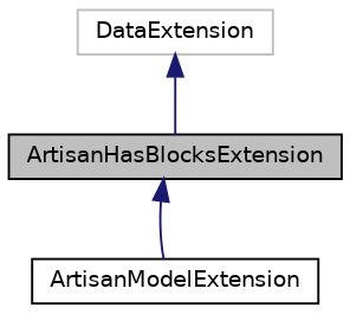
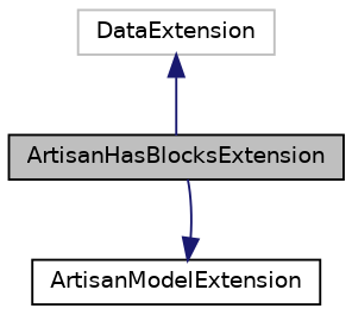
  digraph {
    node [color=black fillcolor=white fontname=Helvetica fontsize=10 shape=record style=filled]
    edge [color=midnightblue dir=back fontname=Helvetica fontsize=10 labelfontname=Helvetica labelfontsize=10 style=solid]
    n1 [fillcolor=grey75 fontcolor=black height=0.2 label=ArtisanHasBlocksExtension width=0.4]
    n2 [height=0.2 label=ArtisanModelExtension width=0.4]
    n3 [color=grey75 height=0.2 label=DataExtension width=0.4]
-   n1 -> n2
+   n2 -> n1
    n3 -> n1
  }
